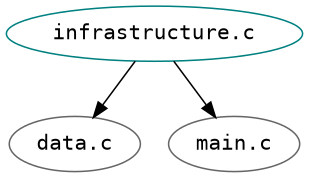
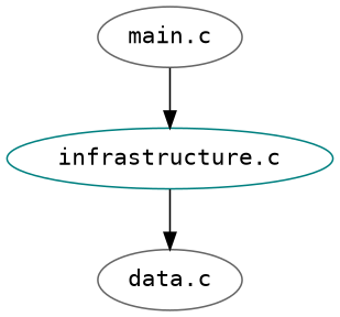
  digraph {
    fontname="DejaVu Sans Mono"
    node [color=gray40 fontname="DejaVu Sans Mono"]
    edge [fontname="DejaVu Sans Mono"]
    n1 [label="data.c"]
    n2 [color=teal label="infrastructure.c"]
    n3 [label="main.c"]
    n2 -> n1
-   n2 -> n3
+   n3 -> n2
  }
